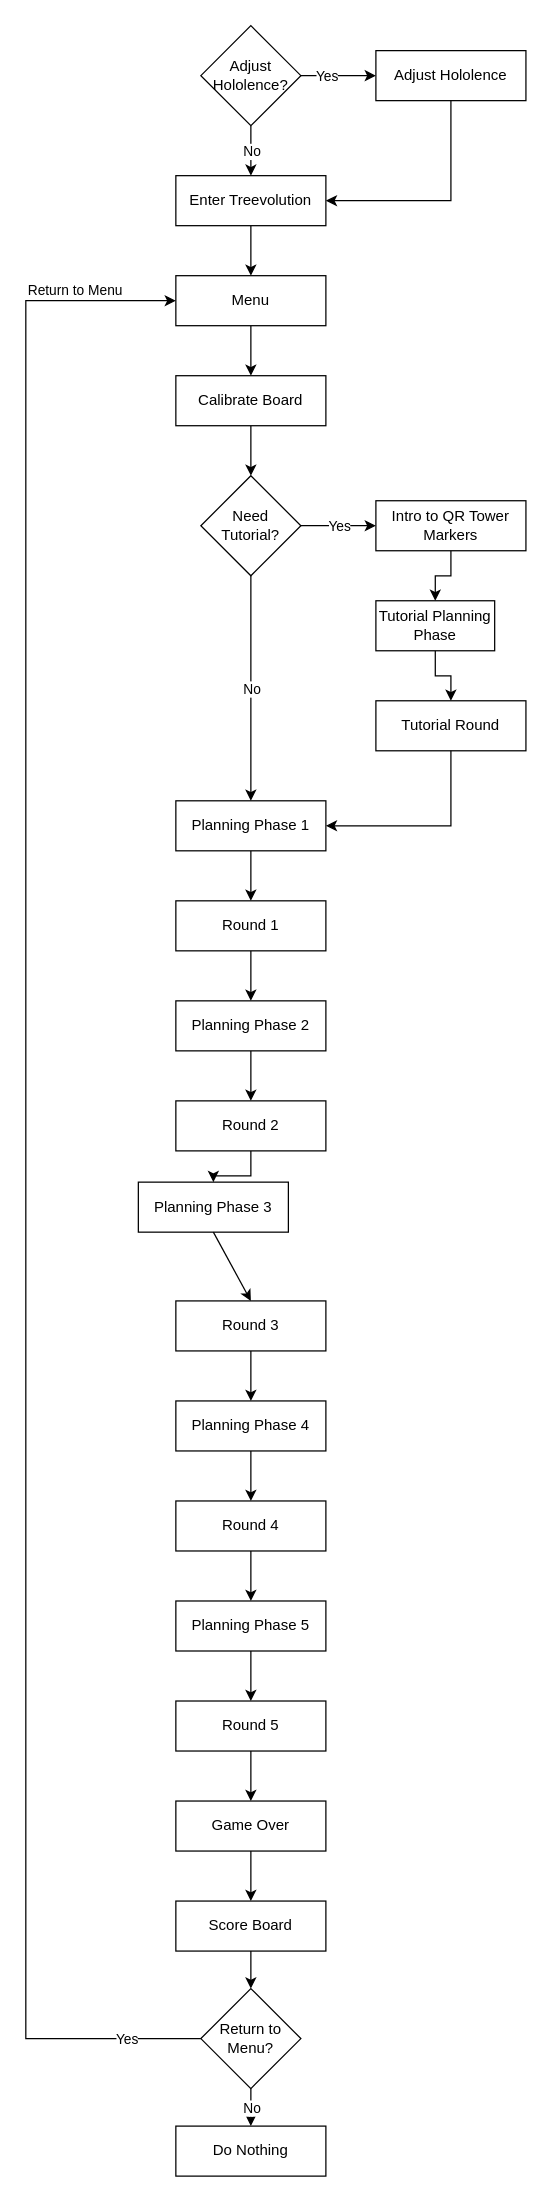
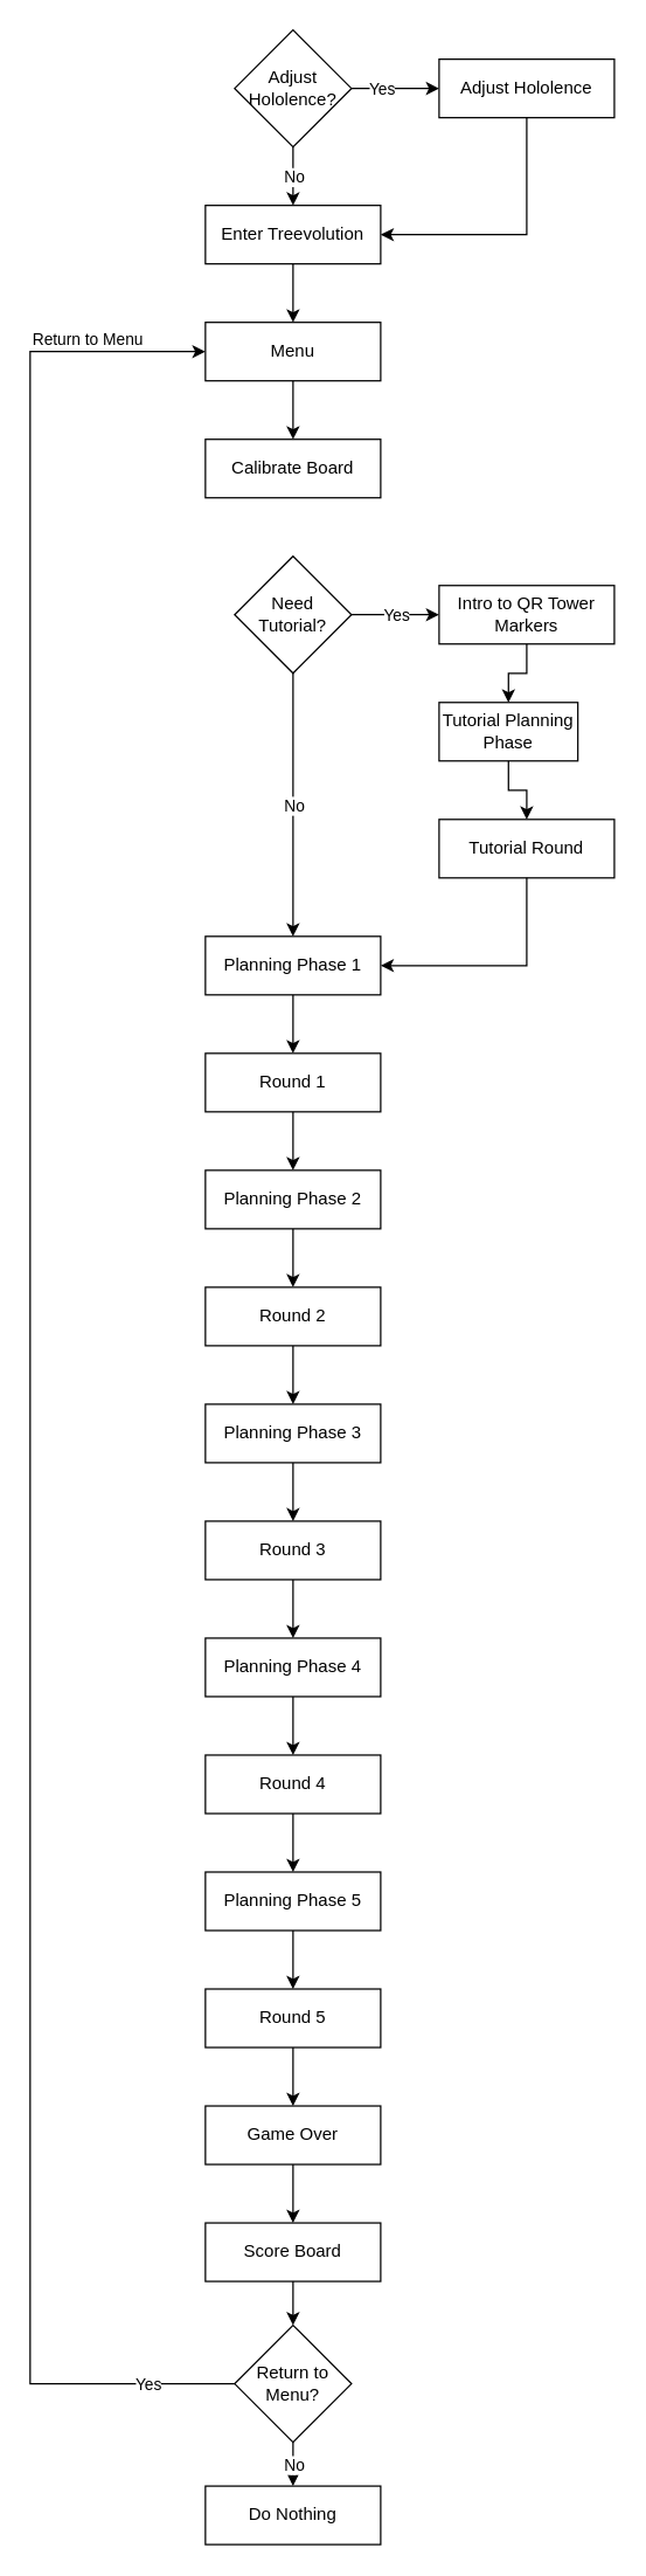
  <mxCell id="0" />
  <mxCell id="1" parent="0" />
  <mxCell id="2" value="Adjust Hololence?" style="rhombus;whiteSpace=wrap;html=1;rounded=0;" vertex="1" parent="1"><mxGeometry x="160" y="20" width="80" height="80" as="geometry" /></mxCell>
  <mxCell id="3" value="Adjust Hololence" style="whiteSpace=wrap;html=1;rounded=0;" vertex="1" parent="1"><mxGeometry x="300" y="40" width="120" height="40" as="geometry" /></mxCell>
  <mxCell id="4" value="" style="endArrow=classic;html=1;rounded=0;exitX=1;exitY=0.5;exitDx=0;exitDy=0;entryX=0;entryY=0.5;entryDx=0;entryDy=0;" edge="1" parent="1" source="2" target="3"><mxGeometry relative="1" as="geometry"><mxPoint x="110" y="120" as="sourcePoint" /><mxPoint x="270" y="120" as="targetPoint" /></mxGeometry></mxCell>
  <mxCell id="5" value="Yes" style="edgeLabel;resizable=0;html=1;align=center;verticalAlign=middle;" connectable="0" vertex="1" parent="4"><mxGeometry relative="1" as="geometry"><mxPoint x="-10" as="offset" /></mxGeometry></mxCell>
  <mxCell id="6" value="" style="edgeStyle=orthogonalEdgeStyle;rounded=0;orthogonalLoop=1;jettySize=auto;html=1;" edge="1" parent="1" source="7" target="11"><mxGeometry relative="1" as="geometry" /></mxCell>
  <mxCell id="7" value="Enter Treevolution" style="whiteSpace=wrap;html=1;rounded=0;" vertex="1" parent="1"><mxGeometry x="140" y="140" width="120" height="40" as="geometry" /></mxCell>
  <mxCell id="8" value="" style="endArrow=classic;html=1;rounded=0;exitX=0.5;exitY=1;exitDx=0;exitDy=0;entryX=0.5;entryY=0;entryDx=0;entryDy=0;" edge="1" parent="1" source="2" target="7"><mxGeometry relative="1" as="geometry"><mxPoint x="140" y="220" as="sourcePoint" /><mxPoint x="240" y="220" as="targetPoint" /></mxGeometry></mxCell>
  <mxCell id="9" value="No" style="edgeLabel;resizable=0;html=1;align=center;verticalAlign=middle;" connectable="0" vertex="1" parent="8"><mxGeometry relative="1" as="geometry" /></mxCell>
  <mxCell id="10" value="" style="edgeStyle=orthogonalEdgeStyle;rounded=0;orthogonalLoop=1;jettySize=auto;html=1;" edge="1" parent="1" source="11" target="13"><mxGeometry relative="1" as="geometry" /></mxCell>
  <mxCell id="11" value="Menu" style="whiteSpace=wrap;html=1;rounded=0;" vertex="1" parent="1"><mxGeometry x="140" y="220" width="120" height="40" as="geometry" /></mxCell>
- <mxCell id="12" value="" style="edgeStyle=orthogonalEdgeStyle;rounded=0;orthogonalLoop=1;jettySize=auto;html=1;" edge="1" parent="1" source="13" target="14"><mxGeometry relative="1" as="geometry" /></mxCell>
  <mxCell id="13" value="Calibrate Board" style="whiteSpace=wrap;html=1;rounded=0;" vertex="1" parent="1"><mxGeometry x="140" y="300" width="120" height="40" as="geometry" /></mxCell>
  <mxCell id="14" value="Need Tutorial?" style="rhombus;whiteSpace=wrap;html=1;rounded=0;" vertex="1" parent="1"><mxGeometry x="160" y="380" width="80" height="80" as="geometry" /></mxCell>
  <mxCell id="15" value="" style="edgeStyle=orthogonalEdgeStyle;rounded=0;orthogonalLoop=1;jettySize=auto;html=1;" edge="1" parent="1" source="16" target="22"><mxGeometry relative="1" as="geometry" /></mxCell>
  <mxCell id="16" value="Intro to QR Tower Markers" style="whiteSpace=wrap;html=1;rounded=0;" vertex="1" parent="1"><mxGeometry x="300" y="400" width="120" height="40" as="geometry" /></mxCell>
  <mxCell id="17" value="" style="endArrow=classic;html=1;rounded=0;exitX=1;exitY=0.5;exitDx=0;exitDy=0;entryX=0;entryY=0.5;entryDx=0;entryDy=0;" edge="1" parent="1" source="14" target="16"><mxGeometry relative="1" as="geometry"><mxPoint x="140" y="590" as="sourcePoint" /><mxPoint x="240" y="590" as="targetPoint" /></mxGeometry></mxCell>
  <mxCell id="18" value="Yes" style="edgeLabel;resizable=0;html=1;align=center;verticalAlign=middle;" connectable="0" vertex="1" parent="17"><mxGeometry relative="1" as="geometry" /></mxCell>
  <mxCell id="19" value="" style="edgeStyle=orthogonalEdgeStyle;rounded=0;orthogonalLoop=1;jettySize=auto;html=1;" edge="1" parent="1" source="20" target="26"><mxGeometry relative="1" as="geometry" /></mxCell>
  <mxCell id="20" value="Planning Phase 1" style="whiteSpace=wrap;html=1;rounded=0;" vertex="1" parent="1"><mxGeometry x="140" y="640" width="120" height="40" as="geometry" /></mxCell>
  <mxCell id="21" value="" style="edgeStyle=orthogonalEdgeStyle;rounded=0;orthogonalLoop=1;jettySize=auto;html=1;" edge="1" parent="1" source="22" target="23"><mxGeometry relative="1" as="geometry" /></mxCell>
  <mxCell id="22" value="Tutorial Planning Phase" style="whiteSpace=wrap;html=1;rounded=0;" vertex="1" parent="1"><mxGeometry x="300" y="480" width="95" height="40" as="geometry" /></mxCell>
  <mxCell id="23" value="Tutorial Round" style="whiteSpace=wrap;html=1;rounded=0;" vertex="1" parent="1"><mxGeometry x="300" y="560" width="120" height="40" as="geometry" /></mxCell>
  <mxCell id="24" value="" style="endArrow=classic;html=1;rounded=0;exitX=0.5;exitY=1;exitDx=0;exitDy=0;entryX=1;entryY=0.5;entryDx=0;entryDy=0;" edge="1" parent="1" source="23" target="20"><mxGeometry width="50" height="50" relative="1" as="geometry"><mxPoint x="170" y="1100" as="sourcePoint" /><mxPoint x="220" y="1050" as="targetPoint" /><Array as="points"><mxPoint x="360" y="660" /></Array></mxGeometry></mxCell>
  <mxCell id="25" value="" style="edgeStyle=orthogonalEdgeStyle;rounded=0;orthogonalLoop=1;jettySize=auto;html=1;" edge="1" parent="1" source="26" target="28"><mxGeometry relative="1" as="geometry" /></mxCell>
  <mxCell id="26" value="Round 1" style="whiteSpace=wrap;html=1;rounded=0;" vertex="1" parent="1"><mxGeometry x="140" y="720" width="120" height="40" as="geometry" /></mxCell>
  <mxCell id="27" value="" style="edgeStyle=orthogonalEdgeStyle;rounded=0;orthogonalLoop=1;jettySize=auto;html=1;" edge="1" parent="1" source="28" target="30"><mxGeometry relative="1" as="geometry" /></mxCell>
  <mxCell id="28" value="Planning Phase 2" style="whiteSpace=wrap;html=1;rounded=0;" vertex="1" parent="1"><mxGeometry x="140" y="800" width="120" height="40" as="geometry" /></mxCell>
  <mxCell id="29" value="" style="edgeStyle=orthogonalEdgeStyle;rounded=0;orthogonalLoop=1;jettySize=auto;html=1;" edge="1" parent="1" source="30" target="31"><mxGeometry relative="1" as="geometry" /></mxCell>
  <mxCell id="30" value="Round 2" style="whiteSpace=wrap;html=1;rounded=0;" vertex="1" parent="1"><mxGeometry x="140" y="880" width="120" height="40" as="geometry" /></mxCell>
- <mxCell id="31" value="Planning Phase 3" style="whiteSpace=wrap;html=1;rounded=0;" vertex="1" parent="1"><mxGeometry x="110" y="945" width="120" height="40" as="geometry" /></mxCell>
+ <mxCell id="31" value="Planning Phase 3" style="whiteSpace=wrap;html=1;rounded=0;" vertex="1" parent="1"><mxGeometry x="140" y="960" width="120" height="40" as="geometry" /></mxCell>
  <mxCell id="32" value="" style="edgeStyle=orthogonalEdgeStyle;rounded=0;orthogonalLoop=1;jettySize=auto;html=1;" edge="1" parent="1" source="33" target="36"><mxGeometry relative="1" as="geometry" /></mxCell>
  <mxCell id="33" value="Round 3" style="whiteSpace=wrap;html=1;rounded=0;" vertex="1" parent="1"><mxGeometry x="140" y="1040" width="120" height="40" as="geometry" /></mxCell>
  <mxCell id="34" value="" style="endArrow=classic;html=1;rounded=0;exitX=0.5;exitY=1;exitDx=0;exitDy=0;entryX=0.5;entryY=0;entryDx=0;entryDy=0;" edge="1" parent="1" source="31" target="33"><mxGeometry width="50" height="50" relative="1" as="geometry"><mxPoint x="170" y="1800" as="sourcePoint" /><mxPoint x="220" y="1750" as="targetPoint" /></mxGeometry></mxCell>
  <mxCell id="35" value="" style="edgeStyle=orthogonalEdgeStyle;rounded=0;orthogonalLoop=1;jettySize=auto;html=1;" edge="1" parent="1" source="36" target="38"><mxGeometry relative="1" as="geometry" /></mxCell>
  <mxCell id="36" value="Planning Phase 4" style="whiteSpace=wrap;html=1;rounded=0;" vertex="1" parent="1"><mxGeometry x="140" y="1120" width="120" height="40" as="geometry" /></mxCell>
  <mxCell id="37" value="" style="edgeStyle=orthogonalEdgeStyle;rounded=0;orthogonalLoop=1;jettySize=auto;html=1;" edge="1" parent="1" source="38" target="40"><mxGeometry relative="1" as="geometry" /></mxCell>
  <mxCell id="38" value="Round 4" style="whiteSpace=wrap;html=1;rounded=0;" vertex="1" parent="1"><mxGeometry x="140" y="1200" width="120" height="40" as="geometry" /></mxCell>
  <mxCell id="39" value="" style="edgeStyle=orthogonalEdgeStyle;rounded=0;orthogonalLoop=1;jettySize=auto;html=1;entryX=0.5;entryY=0;entryDx=0;entryDy=0;" edge="1" parent="1" source="40" target="41"><mxGeometry relative="1" as="geometry"><mxPoint x="190" y="2350" as="targetPoint" /></mxGeometry></mxCell>
  <mxCell id="40" value="Planning Phase 5" style="whiteSpace=wrap;html=1;rounded=0;" vertex="1" parent="1"><mxGeometry x="140" y="1280" width="120" height="40" as="geometry" /></mxCell>
  <mxCell id="41" value="Round 5" style="rounded=0;whiteSpace=wrap;html=1;" vertex="1" parent="1"><mxGeometry x="140" y="1360" width="120" height="40" as="geometry" /></mxCell>
  <mxCell id="42" value="" style="edgeStyle=orthogonalEdgeStyle;rounded=0;orthogonalLoop=1;jettySize=auto;html=1;" edge="1" parent="1" source="43" target="45"><mxGeometry relative="1" as="geometry" /></mxCell>
  <mxCell id="43" value="Game Over" style="whiteSpace=wrap;html=1;rounded=0;" vertex="1" parent="1"><mxGeometry x="140" y="1440" width="120" height="40" as="geometry" /></mxCell>
  <mxCell id="44" value="" style="endArrow=classic;html=1;rounded=0;exitX=0.5;exitY=1;exitDx=0;exitDy=0;entryX=0.5;entryY=0;entryDx=0;entryDy=0;" edge="1" parent="1" source="41" target="43"><mxGeometry width="50" height="50" relative="1" as="geometry"><mxPoint x="170" y="2420" as="sourcePoint" /><mxPoint x="220" y="2370" as="targetPoint" /></mxGeometry></mxCell>
  <mxCell id="45" value="Score Board" style="whiteSpace=wrap;html=1;rounded=0;" vertex="1" parent="1"><mxGeometry x="140" y="1520" width="120" height="40" as="geometry" /></mxCell>
  <mxCell id="46" value="Return to Menu?" style="rhombus;whiteSpace=wrap;html=1;rounded=0;" vertex="1" parent="1"><mxGeometry x="160" y="1590" width="80" height="80" as="geometry" /></mxCell>
  <mxCell id="47" value="" style="endArrow=classic;html=1;rounded=0;exitX=0.5;exitY=1;exitDx=0;exitDy=0;entryX=0.5;entryY=0;entryDx=0;entryDy=0;" edge="1" parent="1" source="45" target="46"><mxGeometry width="50" height="50" relative="1" as="geometry"><mxPoint x="170" y="2720" as="sourcePoint" /><mxPoint x="220" y="2670" as="targetPoint" /></mxGeometry></mxCell>
  <mxCell id="48" value="Do Nothing" style="whiteSpace=wrap;html=1;rounded=0;" vertex="1" parent="1"><mxGeometry x="140" y="1700" width="120" height="40" as="geometry" /></mxCell>
  <mxCell id="49" value="" style="endArrow=classic;html=1;rounded=0;exitX=0.5;exitY=1;exitDx=0;exitDy=0;entryX=0.5;entryY=0;entryDx=0;entryDy=0;" edge="1" parent="1" source="46" target="48"><mxGeometry relative="1" as="geometry"><mxPoint x="140" y="2690" as="sourcePoint" /><mxPoint x="240" y="2690" as="targetPoint" /></mxGeometry></mxCell>
  <mxCell id="50" value="No" style="edgeLabel;resizable=0;html=1;align=center;verticalAlign=middle;" connectable="0" vertex="1" parent="49"><mxGeometry relative="1" as="geometry" /></mxCell>
  <mxCell id="51" value="" style="endArrow=classic;html=1;rounded=0;exitX=0;exitY=0.5;exitDx=0;exitDy=0;entryX=0;entryY=0.5;entryDx=0;entryDy=0;" edge="1" parent="1" source="46" target="11"><mxGeometry relative="1" as="geometry"><mxPoint x="110" y="2590" as="sourcePoint" /><mxPoint x="20" y="450" as="targetPoint" /><Array as="points"><mxPoint x="20" y="1630" /><mxPoint x="20" y="240" /></Array></mxGeometry></mxCell>
  <mxCell id="52" value="Yes" style="edgeLabel;resizable=0;html=1;align=center;verticalAlign=middle;" connectable="0" vertex="1" parent="51"><mxGeometry relative="1" as="geometry"><mxPoint x="80" y="685" as="offset" /></mxGeometry></mxCell>
  <mxCell id="53" value="Return to Menu" style="edgeLabel;resizable=0;html=1;align=left;verticalAlign=bottom;" connectable="0" vertex="1" parent="51"><mxGeometry x="-1" relative="1" as="geometry"><mxPoint x="-140" y="-1390" as="offset" /></mxGeometry></mxCell>
  <mxCell id="54" value="" style="endArrow=classic;html=1;rounded=0;exitX=0.5;exitY=1;exitDx=0;exitDy=0;entryX=1;entryY=0.5;entryDx=0;entryDy=0;" edge="1" parent="1" source="3" target="7"><mxGeometry width="50" height="50" relative="1" as="geometry"><mxPoint x="170" y="220" as="sourcePoint" /><mxPoint x="220" y="170" as="targetPoint" /><Array as="points"><mxPoint x="360" y="160" /></Array></mxGeometry></mxCell>
  <mxCell id="55" value="" style="endArrow=classic;html=1;rounded=0;exitX=0.5;exitY=1;exitDx=0;exitDy=0;entryX=0.5;entryY=0;entryDx=0;entryDy=0;" edge="1" parent="1" source="14" target="20"><mxGeometry relative="1" as="geometry"><mxPoint x="140" y="400" as="sourcePoint" /><mxPoint x="240" y="400" as="targetPoint" /></mxGeometry></mxCell>
  <mxCell id="56" value="No" style="edgeLabel;resizable=0;html=1;align=center;verticalAlign=middle;" connectable="0" vertex="1" parent="55"><mxGeometry relative="1" as="geometry" /></mxCell>
